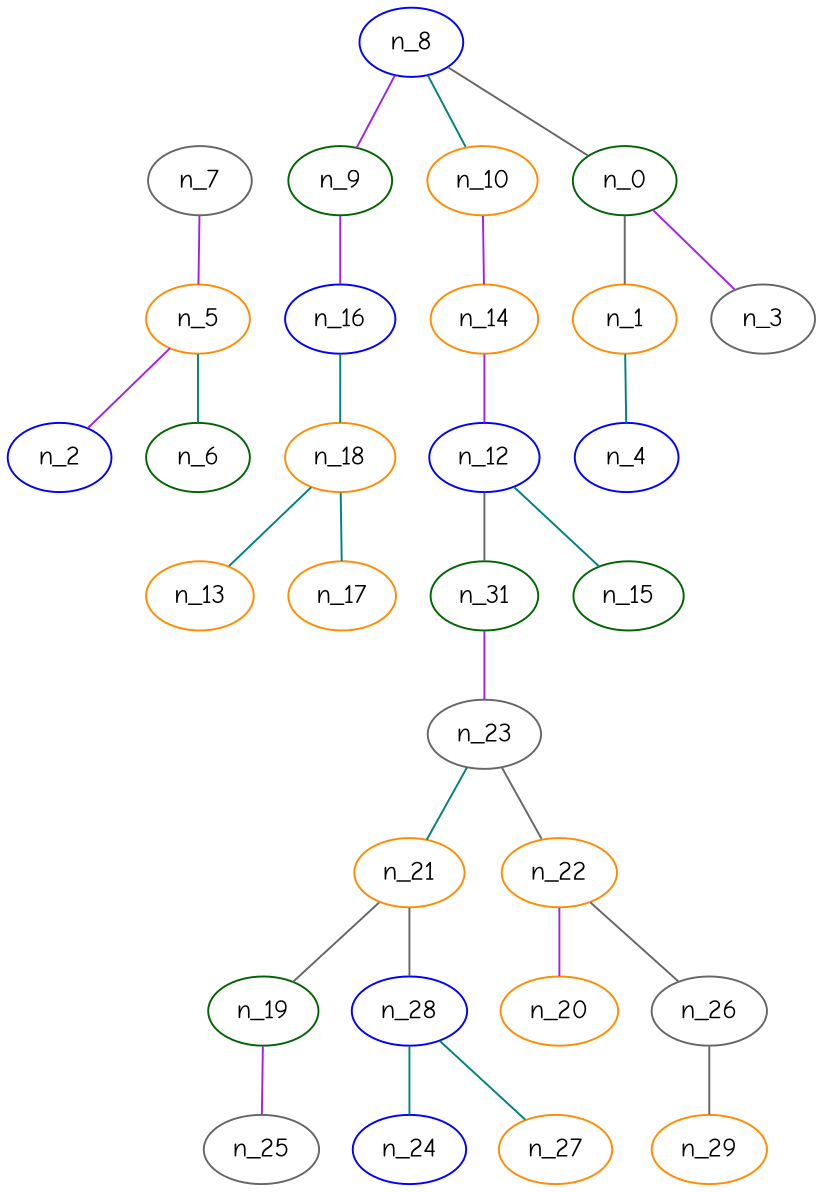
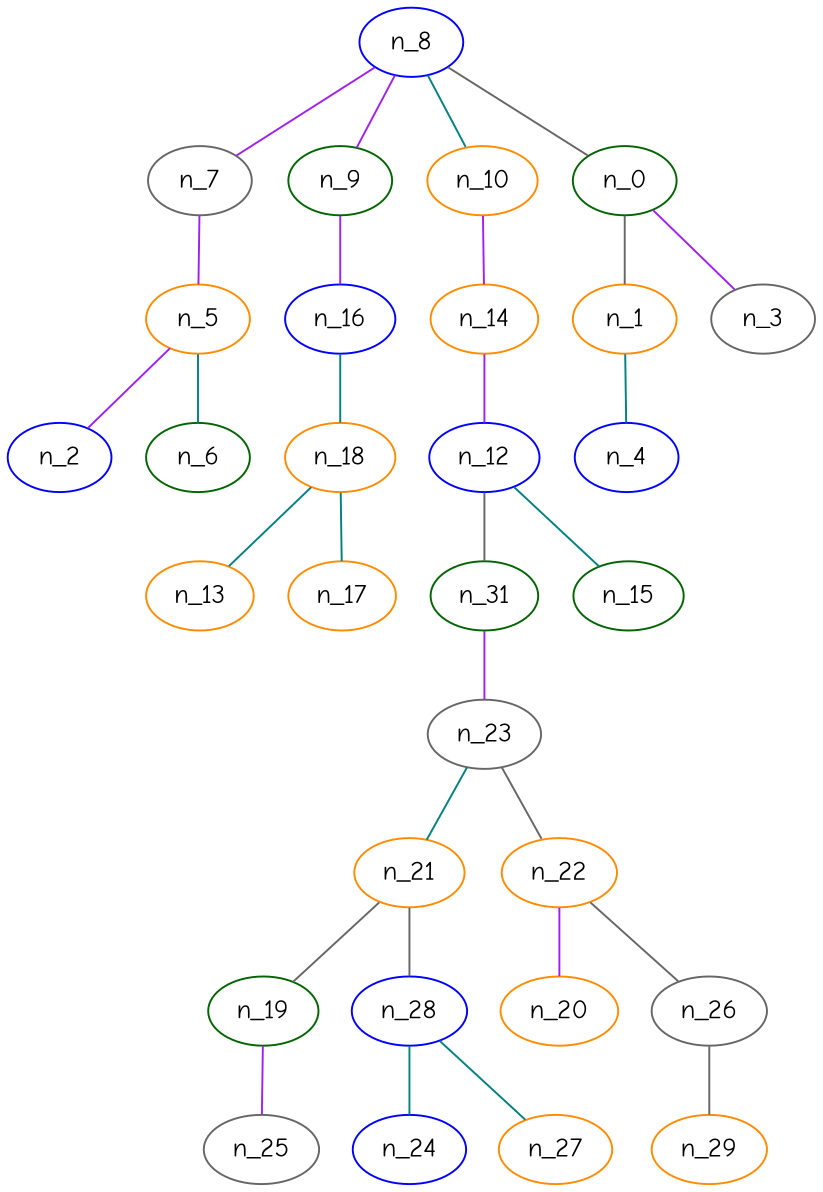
  graph {
    fontname="Comic Neue"
    node [color=darkorange fontname="Comic Neue"]
    edge [color=purple fontname="Comic Neue"]
    n_8 [color=blue]
    n_7 [color=gray40]
    n_9 [color=darkgreen]
    n_10
    n_0 [color=darkgreen]
    n_5
    n_16 [color=blue]
    n_14
    n_1
    n_3 [color=gray40]
    n_2 [color=blue]
    n_6 [color=darkgreen]
    n_18
    n_12 [color=blue]
    n_4 [color=blue]
    n_13
    n_17
    n18 [color=darkgreen label=n_31]
    n_15 [color=darkgreen]
    n_23 [color=gray40]
    n_21
    n_22
    n_19 [color=darkgreen]
    n_28 [color=blue]
    n_20
    n_26 [color=gray40]
    n_25 [color=gray40]
    n_24 [color=blue]
    n_27
    n_29
+   n_8 -- n_7
    n_8 -- n_9
    n_8 -- n_10 [color=teal]
    n_8 -- n_0 [color=gray40]
    n_7 -- n_5
    n_9 -- n_16
    n_10 -- n_14
    n_0 -- n_1 [color=gray40]
    n_0 -- n_3
    n_5 -- n_2
    n_5 -- n_6 [color=teal]
    n_16 -- n_18 [color=teal]
    n_14 -- n_12
    n_1 -- n_4 [color=teal]
    n_18 -- n_13 [color=teal]
    n_18 -- n_17 [color=teal]
    n_12 -- n18 [color=gray40]
    n_12 -- n_15 [color=teal]
    n18 -- n_23
    n_23 -- n_21 [color=teal]
    n_23 -- n_22 [color=gray40]
    n_21 -- n_19 [color=gray40]
    n_21 -- n_28 [color=gray40]
    n_22 -- n_20
    n_22 -- n_26 [color=gray40]
    n_19 -- n_25
    n_28 -- n_24 [color=teal]
    n_28 -- n_27 [color=teal]
    n_26 -- n_29 [color=gray40]
  }
